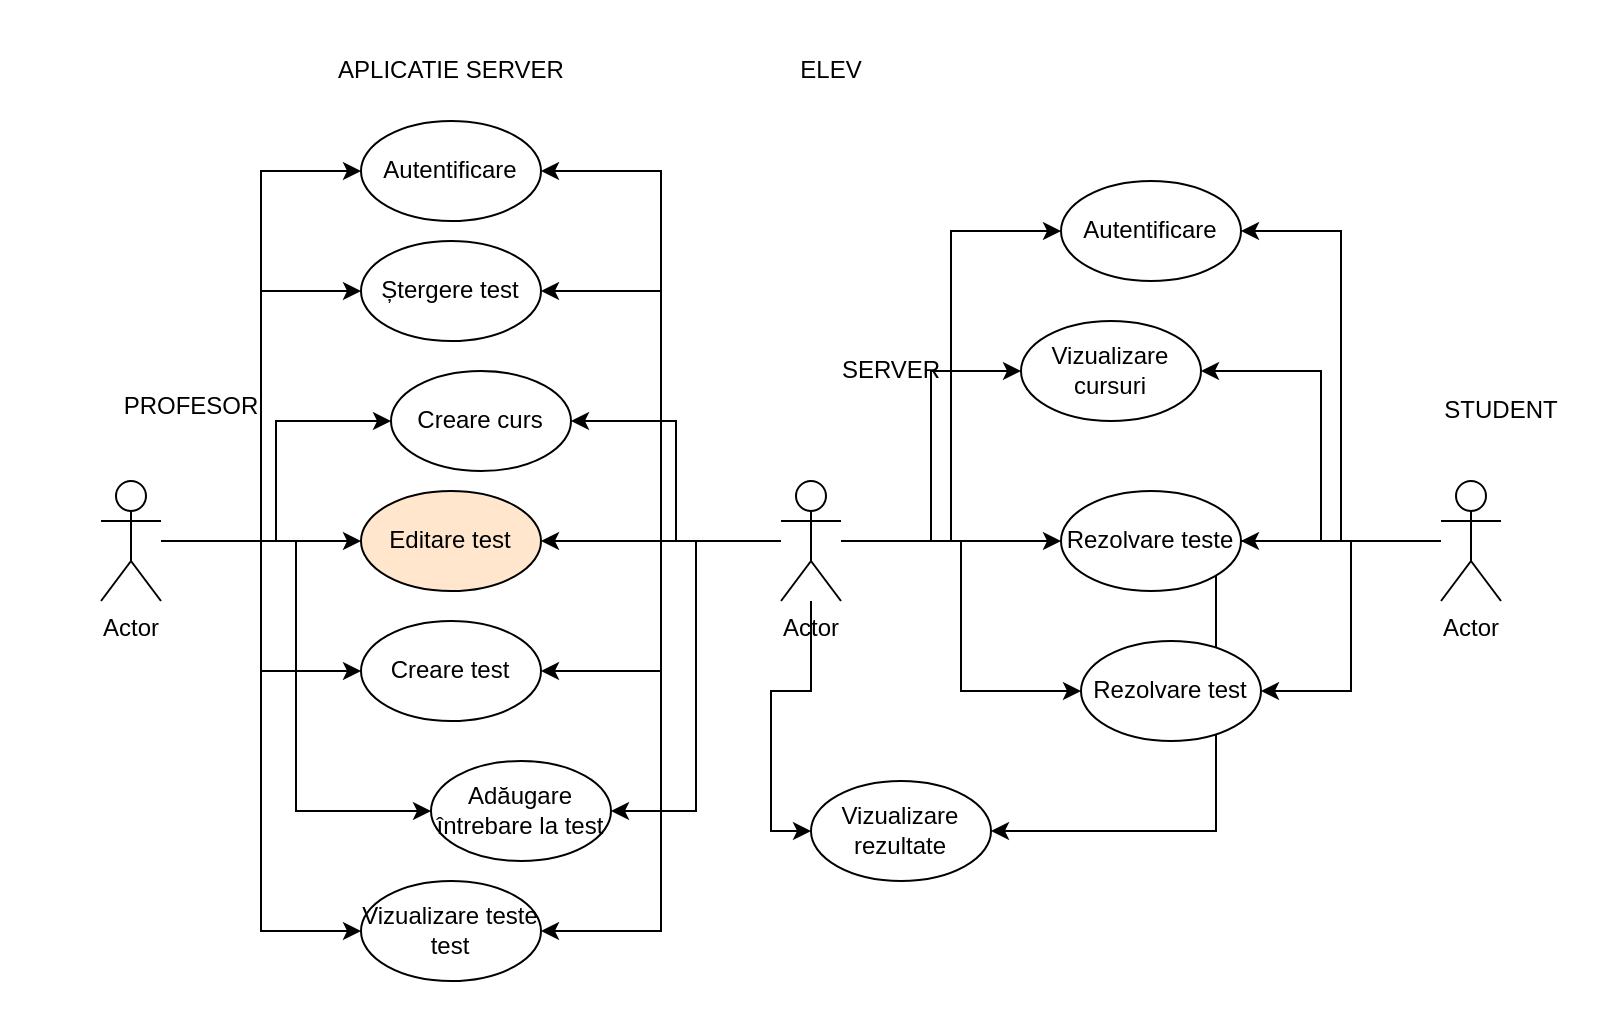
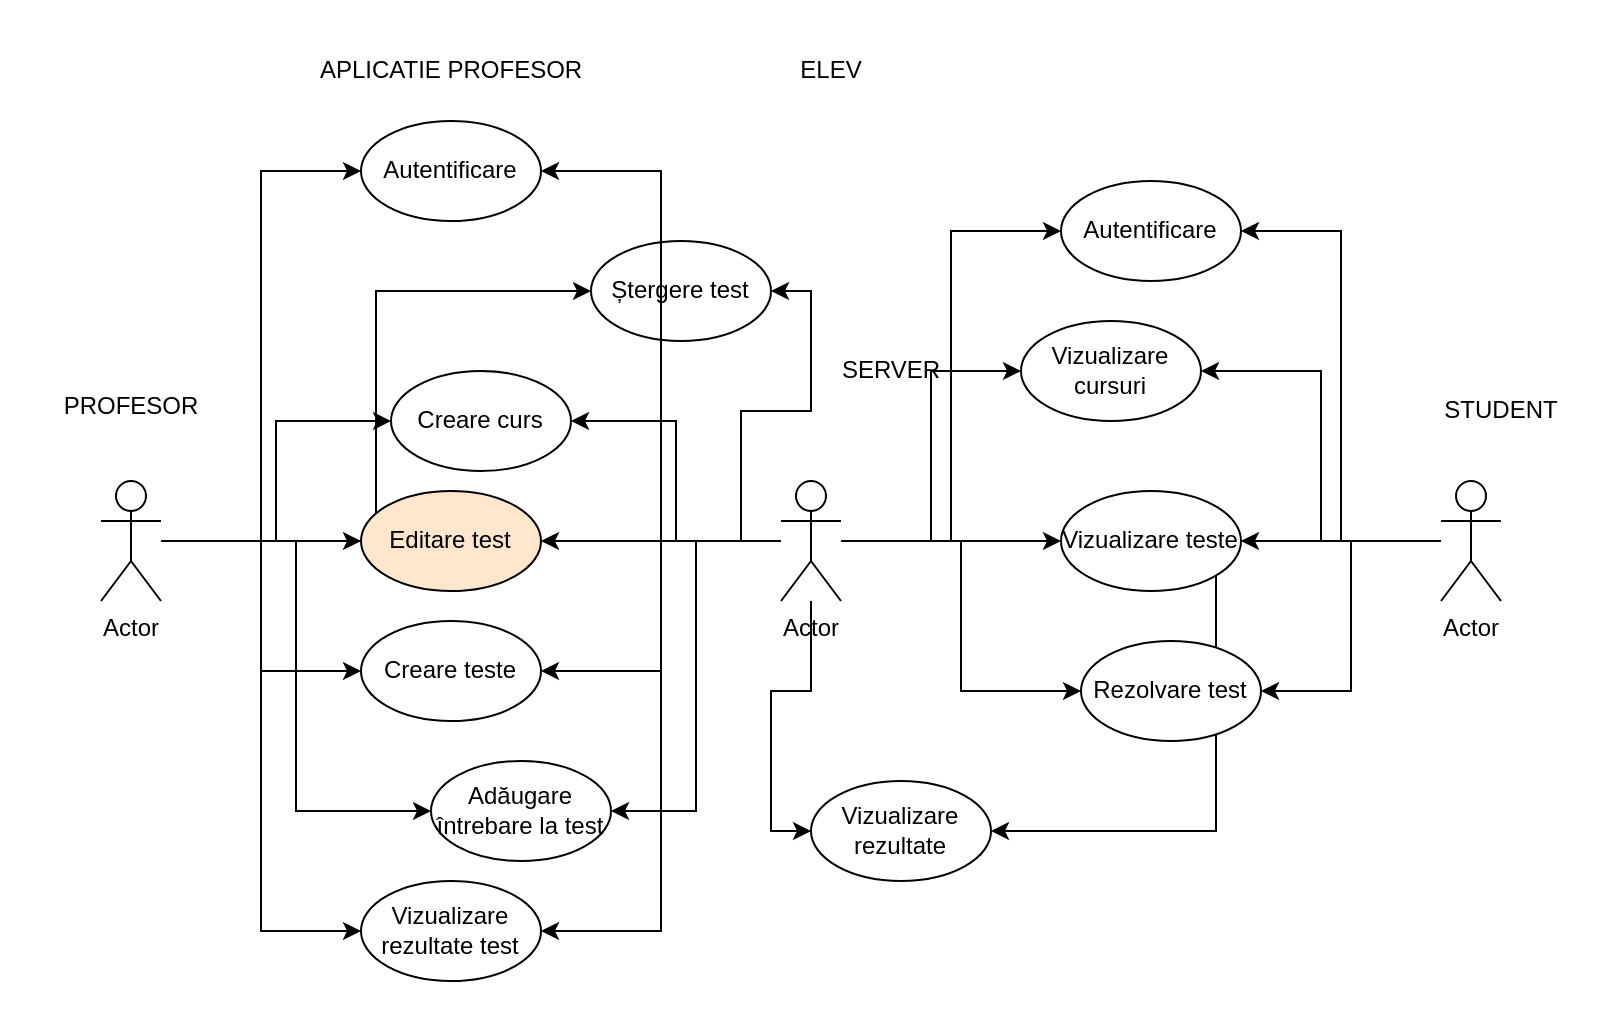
  <mxCell id="0" />
  <mxCell id="1" parent="0" />
  <mxCell id="2" style="edgeStyle=orthogonalEdgeStyle;rounded=0;orthogonalLoop=1;jettySize=auto;html=1;entryX=0;entryY=0.5;entryDx=0;entryDy=0;" edge="1" parent="1" source="9" target="11"><mxGeometry relative="1" as="geometry"><Array as="points"><mxPoint x="130" y="270" /><mxPoint x="130" y="85" /></Array></mxGeometry></mxCell>
  <mxCell id="3" style="edgeStyle=orthogonalEdgeStyle;rounded=0;orthogonalLoop=1;jettySize=auto;html=1;entryX=0;entryY=0.5;entryDx=0;entryDy=0;" edge="1" parent="1" source="9" target="12"><mxGeometry relative="1" as="geometry" /></mxCell>
  <mxCell id="4" style="edgeStyle=orthogonalEdgeStyle;rounded=0;orthogonalLoop=1;jettySize=auto;html=1;entryX=0;entryY=0.5;entryDx=0;entryDy=0;" edge="1" parent="1" source="9" target="15"><mxGeometry relative="1" as="geometry" /></mxCell>
  <mxCell id="5" style="edgeStyle=orthogonalEdgeStyle;rounded=0;orthogonalLoop=1;jettySize=auto;html=1;entryX=0;entryY=0.5;entryDx=0;entryDy=0;" edge="1" parent="1" source="9" target="14"><mxGeometry relative="1" as="geometry" /></mxCell>
  <mxCell id="6" style="edgeStyle=orthogonalEdgeStyle;rounded=0;orthogonalLoop=1;jettySize=auto;html=1;entryX=0;entryY=0.5;entryDx=0;entryDy=0;" edge="1" parent="1" source="9" target="13"><mxGeometry relative="1" as="geometry" /></mxCell>
  <mxCell id="7" style="edgeStyle=orthogonalEdgeStyle;rounded=0;orthogonalLoop=1;jettySize=auto;html=1;entryX=0;entryY=0.5;entryDx=0;entryDy=0;" edge="1" parent="1" source="9" target="16"><mxGeometry relative="1" as="geometry" /></mxCell>
  <mxCell id="8" style="edgeStyle=orthogonalEdgeStyle;rounded=0;orthogonalLoop=1;jettySize=auto;html=1;entryX=0;entryY=0.5;entryDx=0;entryDy=0;" edge="1" parent="1" source="9" target="17"><mxGeometry relative="1" as="geometry" /></mxCell>
  <mxCell id="9" value="Actor" style="shape=umlActor;verticalLabelPosition=bottom;verticalAlign=top;html=1;outlineConnect=0;" vertex="1" parent="1"><mxGeometry x="50" y="240" width="30" height="60" as="geometry" /></mxCell>
- <mxCell id="10" value="&lt;div&gt;PROFESOR&lt;/div&gt;&lt;div&gt;&lt;br&gt;&lt;/div&gt;" style="text;html=1;align=center;verticalAlign=middle;resizable=0;points=[];autosize=1;strokeColor=none;fillColor=none;" vertex="1" parent="1"><mxGeometry x="50" y="190" width="90" height="40" as="geometry" /></mxCell>
+ <mxCell id="10" value="&lt;div&gt;PROFESOR&lt;/div&gt;&lt;div&gt;&lt;br&gt;&lt;/div&gt;" style="text;html=1;align=center;verticalAlign=middle;resizable=0;points=[];autosize=1;strokeColor=none;fillColor=none;" vertex="1" parent="1"><mxGeometry x="20" y="190" width="90" height="40" as="geometry" /></mxCell>
  <mxCell id="11" value="Autentificare" style="ellipse;whiteSpace=wrap;html=1;" vertex="1" parent="1"><mxGeometry x="180" y="60" width="90" height="50" as="geometry" /></mxCell>
  <mxCell id="12" value="Creare curs" style="ellipse;whiteSpace=wrap;html=1;" vertex="1" parent="1"><mxGeometry x="195" y="185" width="90" height="50" as="geometry" /></mxCell>
- <mxCell id="13" value="Creare test" style="ellipse;whiteSpace=wrap;html=1;" vertex="1" parent="1"><mxGeometry x="180" y="310" width="90" height="50" as="geometry" /></mxCell>
- <mxCell id="14" value="Vizualizare teste test" style="ellipse;whiteSpace=wrap;html=1;" vertex="1" parent="1"><mxGeometry x="180" y="440" width="90" height="50" as="geometry" /></mxCell>
+ <mxCell id="13" value="Creare teste" style="ellipse;whiteSpace=wrap;html=1;" vertex="1" parent="1"><mxGeometry x="180" y="310" width="90" height="50" as="geometry" /></mxCell>
+ <mxCell id="14" value="Vizualizare rezultate test" style="ellipse;whiteSpace=wrap;html=1;" vertex="1" parent="1"><mxGeometry x="180" y="440" width="90" height="50" as="geometry" /></mxCell>
  <mxCell id="15" value="Adăugare întrebare la test" style="ellipse;whiteSpace=wrap;html=1;" vertex="1" parent="1"><mxGeometry x="215" y="380" width="90" height="50" as="geometry" /></mxCell>
  <mxCell id="16" value="Editare test" style="ellipse;whiteSpace=wrap;html=1;fillColor=#ffe6cc;" vertex="1" parent="1"><mxGeometry x="180" y="245" width="90" height="50" as="geometry" /></mxCell>
- <mxCell id="17" value="Ștergere test" style="ellipse;whiteSpace=wrap;html=1;" vertex="1" parent="1"><mxGeometry x="180" y="120" width="90" height="50" as="geometry" /></mxCell>
+ <mxCell id="17" value="Ștergere test" style="ellipse;whiteSpace=wrap;html=1;" vertex="1" parent="1"><mxGeometry x="295" y="120" width="90" height="50" as="geometry" /></mxCell>
  <mxCell id="18" style="edgeStyle=orthogonalEdgeStyle;rounded=0;orthogonalLoop=1;jettySize=auto;html=1;entryX=1;entryY=0.5;entryDx=0;entryDy=0;" edge="1" parent="1" source="30" target="11"><mxGeometry relative="1" as="geometry" /></mxCell>
  <mxCell id="19" style="edgeStyle=orthogonalEdgeStyle;rounded=0;orthogonalLoop=1;jettySize=auto;html=1;entryX=1;entryY=0.5;entryDx=0;entryDy=0;" edge="1" parent="1" source="30" target="17"><mxGeometry relative="1" as="geometry" /></mxCell>
  <mxCell id="20" style="edgeStyle=orthogonalEdgeStyle;rounded=0;orthogonalLoop=1;jettySize=auto;html=1;entryX=1;entryY=0.5;entryDx=0;entryDy=0;" edge="1" parent="1" source="30" target="13"><mxGeometry relative="1" as="geometry" /></mxCell>
  <mxCell id="21" style="edgeStyle=orthogonalEdgeStyle;rounded=0;orthogonalLoop=1;jettySize=auto;html=1;entryX=1;entryY=0.5;entryDx=0;entryDy=0;" edge="1" parent="1" source="30" target="15"><mxGeometry relative="1" as="geometry" /></mxCell>
  <mxCell id="22" style="edgeStyle=orthogonalEdgeStyle;rounded=0;orthogonalLoop=1;jettySize=auto;html=1;entryX=1;entryY=0.5;entryDx=0;entryDy=0;" edge="1" parent="1" source="30" target="14"><mxGeometry relative="1" as="geometry" /></mxCell>
  <mxCell id="23" style="edgeStyle=orthogonalEdgeStyle;rounded=0;orthogonalLoop=1;jettySize=auto;html=1;entryX=1;entryY=0.5;entryDx=0;entryDy=0;" edge="1" parent="1" source="30" target="16"><mxGeometry relative="1" as="geometry" /></mxCell>
  <mxCell id="24" style="edgeStyle=orthogonalEdgeStyle;rounded=0;orthogonalLoop=1;jettySize=auto;html=1;entryX=1;entryY=0.5;entryDx=0;entryDy=0;" edge="1" parent="1" source="30" target="12"><mxGeometry relative="1" as="geometry" /></mxCell>
  <mxCell id="25" style="edgeStyle=orthogonalEdgeStyle;rounded=0;orthogonalLoop=1;jettySize=auto;html=1;entryX=0;entryY=0.5;entryDx=0;entryDy=0;" edge="1" parent="1" source="30" target="39"><mxGeometry relative="1" as="geometry" /></mxCell>
  <mxCell id="26" style="edgeStyle=orthogonalEdgeStyle;rounded=0;orthogonalLoop=1;jettySize=auto;html=1;entryX=0;entryY=0.5;entryDx=0;entryDy=0;" edge="1" parent="1" source="30" target="40"><mxGeometry relative="1" as="geometry" /></mxCell>
  <mxCell id="27" style="edgeStyle=orthogonalEdgeStyle;rounded=0;orthogonalLoop=1;jettySize=auto;html=1;" edge="1" parent="1" source="30" target="41"><mxGeometry relative="1" as="geometry" /></mxCell>
  <mxCell id="28" style="edgeStyle=orthogonalEdgeStyle;rounded=0;orthogonalLoop=1;jettySize=auto;html=1;entryX=0;entryY=0.5;entryDx=0;entryDy=0;" edge="1" parent="1" source="30" target="42"><mxGeometry relative="1" as="geometry" /></mxCell>
  <mxCell id="29" style="edgeStyle=orthogonalEdgeStyle;rounded=0;orthogonalLoop=1;jettySize=auto;html=1;entryX=0;entryY=0.5;entryDx=0;entryDy=0;" edge="1" parent="1" source="30" target="43"><mxGeometry relative="1" as="geometry" /></mxCell>
  <mxCell id="30" value="Actor" style="shape=umlActor;verticalLabelPosition=bottom;verticalAlign=top;html=1;outlineConnect=0;" vertex="1" parent="1"><mxGeometry x="390" y="240" width="30" height="60" as="geometry" /></mxCell>
  <mxCell id="31" value="SERVER" style="text;html=1;align=center;verticalAlign=middle;resizable=0;points=[];autosize=1;strokeColor=none;fillColor=none;" vertex="1" parent="1"><mxGeometry x="410" y="170" width="70" height="30" as="geometry" /></mxCell>
  <mxCell id="32" style="edgeStyle=orthogonalEdgeStyle;rounded=0;orthogonalLoop=1;jettySize=auto;html=1;entryX=1;entryY=0.5;entryDx=0;entryDy=0;" edge="1" parent="1" source="37" target="39"><mxGeometry relative="1" as="geometry" /></mxCell>
  <mxCell id="33" style="edgeStyle=orthogonalEdgeStyle;rounded=0;orthogonalLoop=1;jettySize=auto;html=1;entryX=1;entryY=0.5;entryDx=0;entryDy=0;" edge="1" parent="1" source="37" target="40"><mxGeometry relative="1" as="geometry" /></mxCell>
  <mxCell id="34" style="edgeStyle=orthogonalEdgeStyle;rounded=0;orthogonalLoop=1;jettySize=auto;html=1;entryX=1;entryY=0.5;entryDx=0;entryDy=0;" edge="1" parent="1" source="37" target="41"><mxGeometry relative="1" as="geometry" /></mxCell>
  <mxCell id="35" style="edgeStyle=orthogonalEdgeStyle;rounded=0;orthogonalLoop=1;jettySize=auto;html=1;entryX=1;entryY=0.5;entryDx=0;entryDy=0;" edge="1" parent="1" source="37" target="42"><mxGeometry relative="1" as="geometry" /></mxCell>
  <mxCell id="36" style="edgeStyle=orthogonalEdgeStyle;rounded=0;orthogonalLoop=1;jettySize=auto;html=1;entryX=1;entryY=0.5;entryDx=0;entryDy=0;" edge="1" parent="1" source="37" target="43"><mxGeometry relative="1" as="geometry" /></mxCell>
  <mxCell id="37" value="Actor" style="shape=umlActor;verticalLabelPosition=bottom;verticalAlign=top;html=1;outlineConnect=0;" vertex="1" parent="1"><mxGeometry x="720" y="240" width="30" height="60" as="geometry" /></mxCell>
  <mxCell id="38" value="STUDENT" style="text;html=1;align=center;verticalAlign=middle;resizable=0;points=[];autosize=1;strokeColor=none;fillColor=none;" vertex="1" parent="1"><mxGeometry x="710" y="190" width="80" height="30" as="geometry" /></mxCell>
  <mxCell id="39" value="Autentificare" style="ellipse;whiteSpace=wrap;html=1;" vertex="1" parent="1"><mxGeometry x="530" y="90" width="90" height="50" as="geometry" /></mxCell>
  <mxCell id="40" value="Vizualizare cursuri " style="ellipse;whiteSpace=wrap;html=1;" vertex="1" parent="1"><mxGeometry x="510" y="160" width="90" height="50" as="geometry" /></mxCell>
- <mxCell id="41" value="Rezolvare teste" style="ellipse;whiteSpace=wrap;html=1;" vertex="1" parent="1"><mxGeometry x="530" y="245" width="90" height="50" as="geometry" /></mxCell>
+ <mxCell id="41" value="Vizualizare teste" style="ellipse;whiteSpace=wrap;html=1;" vertex="1" parent="1"><mxGeometry x="530" y="245" width="90" height="50" as="geometry" /></mxCell>
  <mxCell id="42" value="Rezolvare test" style="ellipse;whiteSpace=wrap;html=1;" vertex="1" parent="1"><mxGeometry x="540" y="320" width="90" height="50" as="geometry" /></mxCell>
  <mxCell id="43" value="Vizualizare rezultate" style="ellipse;whiteSpace=wrap;html=1;" vertex="1" parent="1"><mxGeometry x="405" y="390" width="90" height="50" as="geometry" /></mxCell>
- <mxCell id="44" value="&lt;div&gt;APLICATIE SERVER&lt;/div&gt;" style="text;html=1;align=center;verticalAlign=middle;resizable=0;points=[];autosize=1;strokeColor=none;fillColor=none;" vertex="1" parent="1"><mxGeometry x="150" y="20" width="150" height="30" as="geometry" /></mxCell>
+ <mxCell id="44" value="&lt;div&gt;APLICATIE PROFESOR&lt;/div&gt;" style="text;html=1;align=center;verticalAlign=middle;resizable=0;points=[];autosize=1;strokeColor=none;fillColor=none;" vertex="1" parent="1"><mxGeometry x="150" y="20" width="150" height="30" as="geometry" /></mxCell>
  <mxCell id="45" value="ELEV" style="text;html=1;align=center;verticalAlign=middle;resizable=0;points=[];autosize=1;strokeColor=none;fillColor=none;" vertex="1" parent="1"><mxGeometry x="370" y="20" width="90" height="30" as="geometry" /></mxCell>
